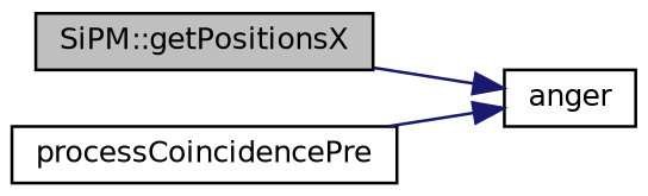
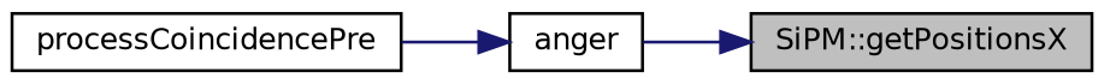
  digraph {
    rankdir=RL
    node [color=black fillcolor=white fontname=Helvetica fontsize=10 shape=record style=filled]
    edge [color=midnightblue dir=back fontname=Helvetica fontsize=10 labelfontname=Helvetica labelfontsize=10 style=solid]
    n1 [fillcolor=grey75 fontcolor=black height=0.2 label="SiPM::getPositionsX" width=0.4]
    n2 [height=0.2 label=anger width=0.4]
    n3 [height=0.2 label=processCoincidencePre width=0.4]
-   n2 -> n1
+   n1 -> n2
    n2 -> n3
  }
